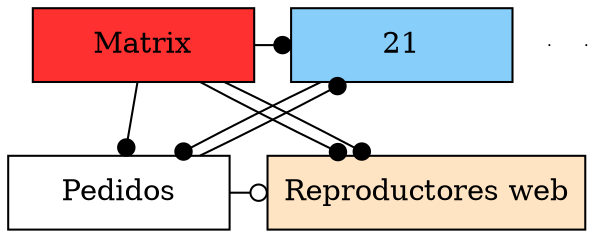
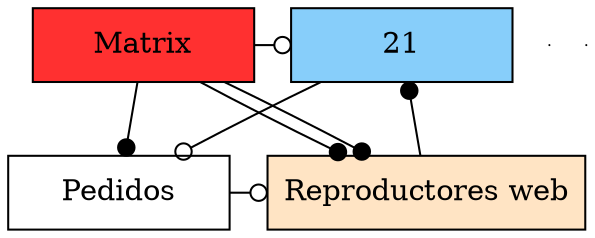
  digraph {
    node [shape=box]
    edge [arrowhead=dot]
    n1 [fillcolor=firebrick1 group=1 label=Matrix style=filled width=1.5]
    n2 [fillcolor=lightskyblue group=2 label=21 style=filled width=1.5]
    n3 [fillcolor=bisque1 group=1 label="Reproductores web" style=filled width=1.5]
    n4 [group=2 label=Pedidos width=1.5]
    e0 [shape=point width=0]
    e1 [shape=point width=0]
    subgraph sub_1 {
      rank=same
      n1
      n2
    }
    subgraph sub_2 {
      rank=same
      n3
      n4
    }
-   n1 -> n2
+   n1 -> n2 [arrowhead=odot]
    n1 -> n3
    n1 -> n3
    n1 -> n4
-   n2 -> n4
-   n4 -> n2
+   n2 -> n4 [arrowhead=odot]
+   n3 -> n2
    n4 -> n3 [arrowhead=odot]
  }
